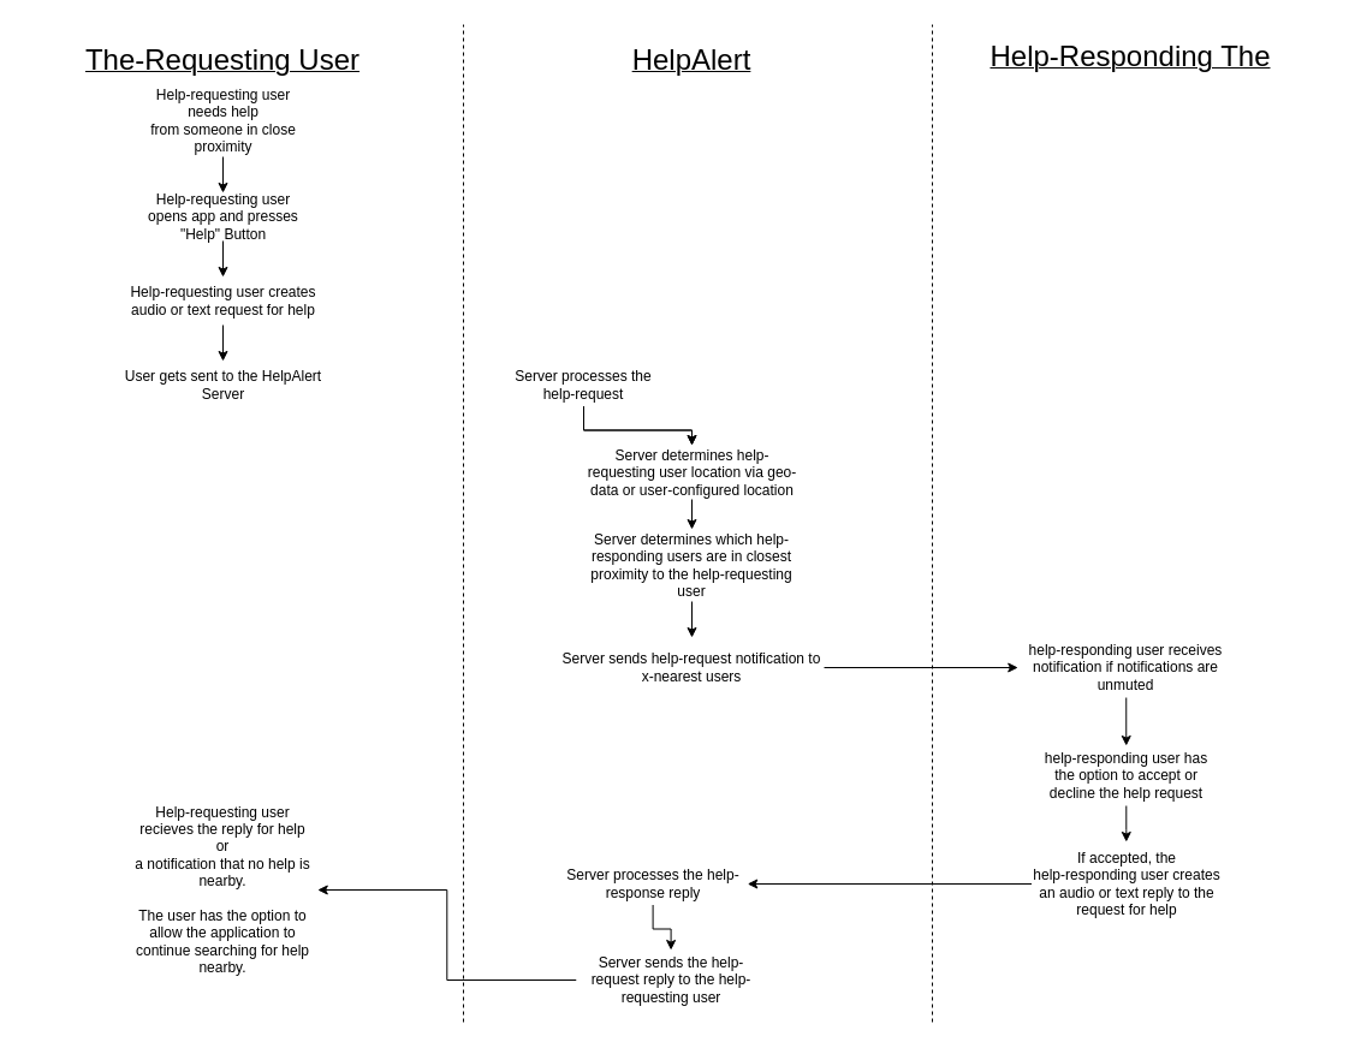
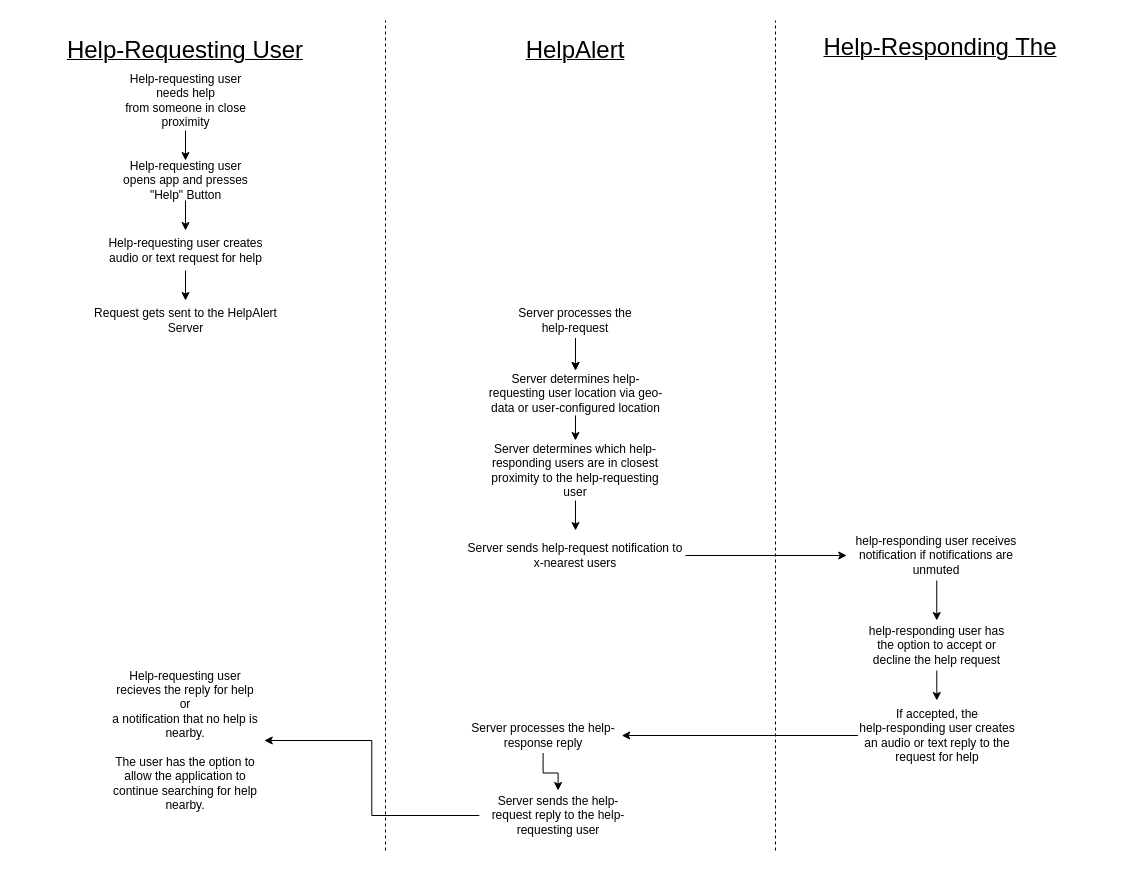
  <mxCell id="0" />
  <mxCell id="1" parent="0" />
  <mxCell id="2" value="" style="endArrow=none;dashed=1;html=1;" edge="1" parent="1"><mxGeometry width="50" height="50" relative="1" as="geometry"><mxPoint x="385" y="850" as="sourcePoint" /><mxPoint x="385" y="20" as="targetPoint" /></mxGeometry></mxCell>
  <mxCell id="3" value="" style="endArrow=none;dashed=1;html=1;" edge="1" parent="1"><mxGeometry width="50" height="50" relative="1" as="geometry"><mxPoint x="775" y="850" as="sourcePoint" /><mxPoint x="775" y="20" as="targetPoint" /></mxGeometry></mxCell>
- <mxCell id="4" value="&lt;u&gt;&lt;font style=&quot;font-size: 24px&quot;&gt;The-Requesting User&lt;br&gt;&lt;/font&gt;&lt;/u&gt;" style="text;html=1;strokeColor=none;fillColor=none;align=center;verticalAlign=middle;whiteSpace=wrap;rounded=0;" vertex="1" parent="1"><mxGeometry x="20" y="40" width="330" height="20" as="geometry" /></mxCell>
+ <mxCell id="4" value="&lt;u&gt;&lt;font style=&quot;font-size: 24px&quot;&gt;Help-Requesting User&lt;br&gt;&lt;/font&gt;&lt;/u&gt;" style="text;html=1;strokeColor=none;fillColor=none;align=center;verticalAlign=middle;whiteSpace=wrap;rounded=0;" vertex="1" parent="1"><mxGeometry x="20" y="40" width="330" height="20" as="geometry" /></mxCell>
  <mxCell id="5" value="" style="edgeStyle=orthogonalEdgeStyle;rounded=0;orthogonalLoop=1;jettySize=auto;html=1;" edge="1" parent="1" source="6" target="8"><mxGeometry relative="1" as="geometry" /></mxCell>
  <mxCell id="6" value="&lt;div&gt;Help-requesting user needs help&lt;/div&gt;&lt;div&gt;from someone in close proximity&lt;br&gt;&lt;/div&gt;" style="text;html=1;strokeColor=none;fillColor=none;align=center;verticalAlign=middle;whiteSpace=wrap;rounded=0;" vertex="1" parent="1"><mxGeometry x="112.5" y="70" width="145" height="60" as="geometry" /></mxCell>
  <mxCell id="7" value="" style="edgeStyle=orthogonalEdgeStyle;rounded=0;orthogonalLoop=1;jettySize=auto;html=1;" edge="1" parent="1" source="8" target="10"><mxGeometry relative="1" as="geometry" /></mxCell>
  <mxCell id="8" value="Help-requesting user opens app and presses &quot;Help&quot; Button" style="text;html=1;strokeColor=none;fillColor=none;align=center;verticalAlign=middle;whiteSpace=wrap;rounded=0;" vertex="1" parent="1"><mxGeometry x="117.5" y="160" width="135" height="40" as="geometry" /></mxCell>
  <mxCell id="9" value="" style="edgeStyle=orthogonalEdgeStyle;rounded=0;orthogonalLoop=1;jettySize=auto;html=1;" edge="1" parent="1" source="10" target="11"><mxGeometry relative="1" as="geometry" /></mxCell>
  <mxCell id="10" value="&lt;div&gt;Help-requesting user creates audio or text request for help&lt;br&gt;&lt;/div&gt;" style="text;html=1;strokeColor=none;fillColor=none;align=center;verticalAlign=middle;whiteSpace=wrap;rounded=0;" vertex="1" parent="1"><mxGeometry x="92.5" y="230" width="185" height="40" as="geometry" /></mxCell>
- <mxCell id="11" value="User gets sent to the HelpAlert Server" style="text;html=1;strokeColor=none;fillColor=none;align=center;verticalAlign=middle;whiteSpace=wrap;rounded=0;" vertex="1" parent="1"><mxGeometry x="92.5" y="300" width="185" height="40" as="geometry" /></mxCell>
+ <mxCell id="11" value="Request gets sent to the HelpAlert Server" style="text;html=1;strokeColor=none;fillColor=none;align=center;verticalAlign=middle;whiteSpace=wrap;rounded=0;" vertex="1" parent="1"><mxGeometry x="92.5" y="300" width="185" height="40" as="geometry" /></mxCell>
  <mxCell id="12" value="" style="edgeStyle=orthogonalEdgeStyle;rounded=0;orthogonalLoop=1;jettySize=auto;html=1;" edge="1" parent="1" source="14" target="16"><mxGeometry relative="1" as="geometry" /></mxCell>
  <mxCell id="13" value="" style="edgeStyle=orthogonalEdgeStyle;rounded=0;orthogonalLoop=1;jettySize=auto;html=1;" edge="1" parent="1" source="14" target="16"><mxGeometry relative="1" as="geometry" /></mxCell>
- <mxCell id="14" value="Server processes the help-request" style="text;html=1;strokeColor=none;fillColor=none;align=center;verticalAlign=middle;whiteSpace=wrap;rounded=0;" vertex="1" parent="1"><mxGeometry x="415" y="302.5" width="140" height="35" as="geometry" /></mxCell>
+ <mxCell id="14" value="Server processes the help-request" style="text;html=1;strokeColor=none;fillColor=none;align=center;verticalAlign=middle;whiteSpace=wrap;rounded=0;" vertex="1" parent="1"><mxGeometry x="505" y="302.5" width="140" height="35" as="geometry" /></mxCell>
  <mxCell id="15" value="" style="edgeStyle=orthogonalEdgeStyle;rounded=0;orthogonalLoop=1;jettySize=auto;html=1;" edge="1" parent="1" source="16" target="18"><mxGeometry relative="1" as="geometry" /></mxCell>
  <mxCell id="16" value="Server determines help-requesting user location via geo-data or user-configured location" style="text;html=1;strokeColor=none;fillColor=none;align=center;verticalAlign=middle;whiteSpace=wrap;rounded=0;" vertex="1" parent="1"><mxGeometry x="482.5" y="370" width="185" height="45" as="geometry" /></mxCell>
  <mxCell id="17" value="" style="edgeStyle=orthogonalEdgeStyle;rounded=0;orthogonalLoop=1;jettySize=auto;html=1;entryX=0.5;entryY=0;entryDx=0;entryDy=0;" edge="1" parent="1" source="18" target="20"><mxGeometry relative="1" as="geometry"><mxPoint x="575.5" y="590" as="targetPoint" /></mxGeometry></mxCell>
  <mxCell id="18" value="Server determines which help-responding users are in closest proximity to the help-requesting user" style="text;html=1;strokeColor=none;fillColor=none;align=center;verticalAlign=middle;whiteSpace=wrap;rounded=0;" vertex="1" parent="1"><mxGeometry x="480" y="440" width="190" height="60" as="geometry" /></mxCell>
  <mxCell id="19" value="" style="edgeStyle=orthogonalEdgeStyle;rounded=0;orthogonalLoop=1;jettySize=auto;html=1;entryX=0;entryY=0.5;entryDx=0;entryDy=0;" edge="1" parent="1" source="20" target="33"><mxGeometry relative="1" as="geometry"><mxPoint x="835" y="550" as="targetPoint" /></mxGeometry></mxCell>
  <mxCell id="20" value="Server sends help-request notification to x-nearest users" style="text;html=1;strokeColor=none;fillColor=none;align=center;verticalAlign=middle;whiteSpace=wrap;rounded=0;" vertex="1" parent="1"><mxGeometry x="465" y="530" width="220" height="50" as="geometry" /></mxCell>
  <mxCell id="21" value="" style="edgeStyle=orthogonalEdgeStyle;rounded=0;orthogonalLoop=1;jettySize=auto;html=1;exitX=0.5;exitY=1;exitDx=0;exitDy=0;" edge="1" parent="1" source="33" target="23"><mxGeometry relative="1" as="geometry"><mxPoint x="932.6" y="585" as="sourcePoint" /></mxGeometry></mxCell>
  <mxCell id="22" value="" style="edgeStyle=orthogonalEdgeStyle;rounded=0;orthogonalLoop=1;jettySize=auto;html=1;" edge="1" parent="1" source="23" target="25"><mxGeometry relative="1" as="geometry" /></mxCell>
  <mxCell id="23" value="help-responding user has the option to accept or decline the help request" style="text;html=1;strokeColor=none;fillColor=none;align=center;verticalAlign=middle;whiteSpace=wrap;rounded=0;" vertex="1" parent="1"><mxGeometry x="863.75" y="620" width="145" height="50" as="geometry" /></mxCell>
  <mxCell id="24" value="" style="edgeStyle=orthogonalEdgeStyle;rounded=0;orthogonalLoop=1;jettySize=auto;html=1;" edge="1" parent="1" source="25" target="27"><mxGeometry relative="1" as="geometry" /></mxCell>
  <mxCell id="25" value="If accepted, the&lt;br&gt;help-responding user creates an audio or text reply to the request for help" style="text;html=1;strokeColor=none;fillColor=none;align=center;verticalAlign=middle;whiteSpace=wrap;rounded=0;" vertex="1" parent="1"><mxGeometry x="857.5" y="700" width="157.5" height="70" as="geometry" /></mxCell>
  <mxCell id="26" value="" style="edgeStyle=orthogonalEdgeStyle;rounded=0;orthogonalLoop=1;jettySize=auto;html=1;" edge="1" parent="1" source="27" target="29"><mxGeometry relative="1" as="geometry" /></mxCell>
  <mxCell id="27" value="Server processes the help-response reply" style="text;html=1;strokeColor=none;fillColor=none;align=center;verticalAlign=middle;whiteSpace=wrap;rounded=0;" vertex="1" parent="1"><mxGeometry x="463.75" y="717.5" width="157.5" height="35" as="geometry" /></mxCell>
  <mxCell id="28" value="" style="edgeStyle=orthogonalEdgeStyle;rounded=0;orthogonalLoop=1;jettySize=auto;html=1;entryX=1;entryY=0.5;entryDx=0;entryDy=0;" edge="1" parent="1" source="29" target="30"><mxGeometry relative="1" as="geometry" /></mxCell>
  <mxCell id="29" value="Server sends the help-request reply to the help-requesting user" style="text;html=1;strokeColor=none;fillColor=none;align=center;verticalAlign=middle;whiteSpace=wrap;rounded=0;" vertex="1" parent="1"><mxGeometry x="478.75" y="790" width="157.5" height="50" as="geometry" /></mxCell>
  <mxCell id="30" value="Help-requesting user recieves the reply for help &lt;br&gt;&lt;div&gt;or&lt;/div&gt;&lt;div&gt;a notification that no help is nearby.&lt;/div&gt;&lt;div&gt;&lt;br&gt;&lt;/div&gt;&lt;div&gt;The user has the option to allow the application to continue searching for help nearby.&lt;br&gt;&lt;/div&gt;" style="text;html=1;strokeColor=none;fillColor=none;align=center;verticalAlign=middle;whiteSpace=wrap;rounded=0;" vertex="1" parent="1"><mxGeometry x="106.25" y="650" width="157.5" height="180" as="geometry" /></mxCell>
  <mxCell id="31" value="&lt;u&gt;&lt;font style=&quot;font-size: 24px&quot;&gt;HelpAlert&lt;/font&gt;&lt;/u&gt;" style="text;html=1;strokeColor=none;fillColor=none;align=center;verticalAlign=middle;whiteSpace=wrap;rounded=0;" vertex="1" parent="1"><mxGeometry x="410" y="40" width="330" height="20" as="geometry" /></mxCell>
  <mxCell id="32" value="&lt;br&gt;&lt;u&gt;&lt;font style=&quot;font-size: 24px&quot;&gt;Help-Responding The&lt;br&gt;&lt;/font&gt;&lt;/u&gt;" style="text;html=1;strokeColor=none;fillColor=none;align=center;verticalAlign=middle;whiteSpace=wrap;rounded=0;" vertex="1" parent="1"><mxGeometry x="775" y="30" width="330" height="20" as="geometry" /></mxCell>
  <mxCell id="33" value="help-responding user receives notification if notifications are unmuted" style="text;html=1;strokeColor=none;fillColor=none;align=center;verticalAlign=middle;whiteSpace=wrap;rounded=0;" vertex="1" parent="1"><mxGeometry x="846.25" y="530" width="180" height="50" as="geometry" /></mxCell>
